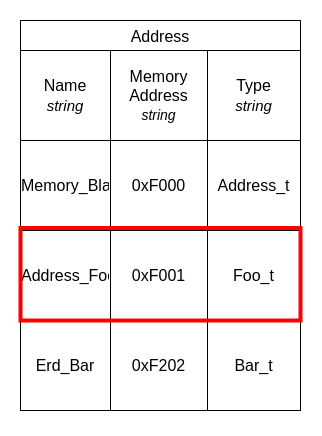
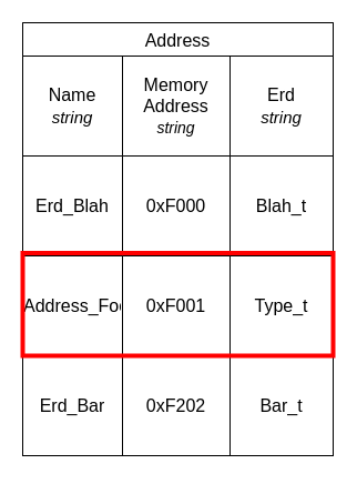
  <mxCell id="0" />
  <mxCell id="1" parent="0" />
  <mxCell id="2" value="" style="rounded=0;whiteSpace=wrap;html=1;" vertex="1" parent="1"><mxGeometry x="20" y="20" width="280" height="390" as="geometry" /></mxCell>
  <mxCell id="3" value="Address" style="shape=table;startSize=30;container=1;collapsible=0;childLayout=tableLayout;fontSize=16;strokeColor=#000000;fontColor=#000000;" vertex="1" parent="1"><mxGeometry x="20" y="20" width="280" height="390" as="geometry" /></mxCell>
  <mxCell id="4" value="" style="shape=tableRow;horizontal=0;startSize=0;swimlaneHead=0;swimlaneBody=0;strokeColor=#000000;top=0;left=0;bottom=0;right=0;collapsible=0;dropTarget=0;fillColor=none;points=[[0,0.5],[1,0.5]];portConstraint=eastwest;fontSize=16;fontColor=#000000;" vertex="1" parent="3"><mxGeometry y="30" width="280" height="90" as="geometry" /></mxCell>
  <mxCell id="5" value="Name&lt;div&gt;&lt;i&gt;&lt;font style=&quot;font-size: 15px;&quot;&gt;string&lt;/font&gt;&lt;/i&gt;&lt;/div&gt;" style="shape=partialRectangle;html=1;whiteSpace=wrap;connectable=0;strokeColor=#000000;overflow=hidden;fillColor=none;top=0;left=0;bottom=0;right=0;pointerEvents=1;fontSize=16;fontColor=#000000;" vertex="1" parent="4"><mxGeometry width="90" height="90" as="geometry"><mxRectangle width="90" height="90" as="alternateBounds" /></mxGeometry></mxCell>
  <mxCell id="6" value="&lt;font style=&quot;&quot;&gt;Memory Address&lt;/font&gt;&lt;div&gt;&lt;span style=&quot;font-size: 14px;&quot;&gt;&lt;i&gt;string&lt;/i&gt;&lt;/span&gt;&lt;/div&gt;" style="shape=partialRectangle;html=1;whiteSpace=wrap;connectable=0;strokeColor=#000000;overflow=hidden;fillColor=none;top=0;left=0;bottom=0;right=0;pointerEvents=1;fontSize=16;fontColor=#000000;" vertex="1" parent="4"><mxGeometry x="90" width="97" height="90" as="geometry"><mxRectangle width="97" height="90" as="alternateBounds" /></mxGeometry></mxCell>
- <mxCell id="7" value="Type&lt;div&gt;&lt;i&gt;&lt;font style=&quot;font-size: 15px;&quot;&gt;string&lt;/font&gt;&lt;/i&gt;&lt;/div&gt;" style="shape=partialRectangle;html=1;whiteSpace=wrap;connectable=0;strokeColor=#000000;overflow=hidden;fillColor=none;top=0;left=0;bottom=0;right=0;pointerEvents=1;fontSize=16;fontColor=#000000;" vertex="1" parent="4"><mxGeometry x="187" width="93" height="90" as="geometry"><mxRectangle width="93" height="90" as="alternateBounds" /></mxGeometry></mxCell>
+ <mxCell id="7" value="Erd&lt;div&gt;&lt;i&gt;&lt;font style=&quot;font-size: 15px;&quot;&gt;string&lt;/font&gt;&lt;/i&gt;&lt;/div&gt;" style="shape=partialRectangle;html=1;whiteSpace=wrap;connectable=0;strokeColor=#000000;overflow=hidden;fillColor=none;top=0;left=0;bottom=0;right=0;pointerEvents=1;fontSize=16;fontColor=#000000;" vertex="1" parent="4"><mxGeometry x="187" width="93" height="90" as="geometry"><mxRectangle width="93" height="90" as="alternateBounds" /></mxGeometry></mxCell>
  <mxCell id="8" style="shape=tableRow;horizontal=0;startSize=0;swimlaneHead=0;swimlaneBody=0;strokeColor=#000000;top=0;left=0;bottom=0;right=0;collapsible=0;dropTarget=0;fillColor=none;points=[[0,0.5],[1,0.5]];portConstraint=eastwest;fontSize=16;fontColor=#000000;" vertex="1" parent="3"><mxGeometry y="120" width="280" height="90" as="geometry" /></mxCell>
- <mxCell id="9" value="Memory_Blah" style="shape=partialRectangle;html=1;whiteSpace=wrap;connectable=0;strokeColor=#000000;overflow=hidden;fillColor=none;top=0;left=0;bottom=0;right=0;pointerEvents=1;fontSize=16;fontColor=#000000;" vertex="1" parent="8"><mxGeometry width="90" height="90" as="geometry"><mxRectangle width="90" height="90" as="alternateBounds" /></mxGeometry></mxCell>
+ <mxCell id="9" value="Erd_Blah" style="shape=partialRectangle;html=1;whiteSpace=wrap;connectable=0;strokeColor=#000000;overflow=hidden;fillColor=none;top=0;left=0;bottom=0;right=0;pointerEvents=1;fontSize=16;fontColor=#000000;" vertex="1" parent="8"><mxGeometry width="90" height="90" as="geometry"><mxRectangle width="90" height="90" as="alternateBounds" /></mxGeometry></mxCell>
  <mxCell id="10" value="0xF000" style="shape=partialRectangle;html=1;whiteSpace=wrap;connectable=0;strokeColor=#000000;overflow=hidden;fillColor=none;top=0;left=0;bottom=0;right=0;pointerEvents=1;fontSize=16;fontColor=#000000;" vertex="1" parent="8"><mxGeometry x="90" width="97" height="90" as="geometry"><mxRectangle width="97" height="90" as="alternateBounds" /></mxGeometry></mxCell>
- <mxCell id="11" value="Address_t" style="shape=partialRectangle;html=1;whiteSpace=wrap;connectable=0;strokeColor=#000000;overflow=hidden;fillColor=none;top=0;left=0;bottom=0;right=0;pointerEvents=1;fontSize=16;fontColor=#000000;" vertex="1" parent="8"><mxGeometry x="187" width="93" height="90" as="geometry"><mxRectangle width="93" height="90" as="alternateBounds" /></mxGeometry></mxCell>
+ <mxCell id="11" value="Blah_t" style="shape=partialRectangle;html=1;whiteSpace=wrap;connectable=0;strokeColor=#000000;overflow=hidden;fillColor=none;top=0;left=0;bottom=0;right=0;pointerEvents=1;fontSize=16;fontColor=#000000;" vertex="1" parent="8"><mxGeometry x="187" width="93" height="90" as="geometry"><mxRectangle width="93" height="90" as="alternateBounds" /></mxGeometry></mxCell>
  <mxCell id="12" style="shape=tableRow;horizontal=0;startSize=0;swimlaneHead=0;swimlaneBody=0;strokeColor=#000000;top=0;left=0;bottom=0;right=0;collapsible=0;dropTarget=0;fillColor=none;points=[[0,0.5],[1,0.5]];portConstraint=eastwest;fontSize=16;fontColor=#000000;" vertex="1" parent="3"><mxGeometry y="210" width="280" height="90" as="geometry" /></mxCell>
  <mxCell id="13" value="Address_Foo" style="shape=partialRectangle;html=1;whiteSpace=wrap;connectable=0;strokeColor=#000000;overflow=hidden;fillColor=none;top=0;left=0;bottom=0;right=0;pointerEvents=1;fontSize=16;fontColor=#000000;" vertex="1" parent="12"><mxGeometry width="90" height="90" as="geometry"><mxRectangle width="90" height="90" as="alternateBounds" /></mxGeometry></mxCell>
  <mxCell id="14" value="0xF001" style="shape=partialRectangle;html=1;whiteSpace=wrap;connectable=0;strokeColor=#000000;overflow=hidden;fillColor=none;top=0;left=0;bottom=0;right=0;pointerEvents=1;fontSize=16;fontColor=#000000;" vertex="1" parent="12"><mxGeometry x="90" width="97" height="90" as="geometry"><mxRectangle width="97" height="90" as="alternateBounds" /></mxGeometry></mxCell>
- <mxCell id="15" value="Foo_t" style="shape=partialRectangle;html=1;whiteSpace=wrap;connectable=0;strokeColor=#000000;overflow=hidden;fillColor=none;top=0;left=0;bottom=0;right=0;pointerEvents=1;fontSize=16;fontColor=#000000;" vertex="1" parent="12"><mxGeometry x="187" width="93" height="90" as="geometry"><mxRectangle width="93" height="90" as="alternateBounds" /></mxGeometry></mxCell>
+ <mxCell id="15" value="Type_t" style="shape=partialRectangle;html=1;whiteSpace=wrap;connectable=0;strokeColor=#000000;overflow=hidden;fillColor=none;top=0;left=0;bottom=0;right=0;pointerEvents=1;fontSize=16;fontColor=#000000;" vertex="1" parent="12"><mxGeometry x="187" width="93" height="90" as="geometry"><mxRectangle width="93" height="90" as="alternateBounds" /></mxGeometry></mxCell>
  <mxCell id="16" style="shape=tableRow;horizontal=0;startSize=0;swimlaneHead=0;swimlaneBody=0;strokeColor=#000000;top=0;left=0;bottom=0;right=0;collapsible=0;dropTarget=0;fillColor=none;points=[[0,0.5],[1,0.5]];portConstraint=eastwest;fontSize=16;fontColor=#000000;" vertex="1" parent="3"><mxGeometry y="300" width="280" height="90" as="geometry" /></mxCell>
  <mxCell id="17" value="Erd_Bar" style="shape=partialRectangle;html=1;whiteSpace=wrap;connectable=0;strokeColor=#000000;overflow=hidden;fillColor=none;top=0;left=0;bottom=0;right=0;pointerEvents=1;fontSize=16;fontColor=#000000;" vertex="1" parent="16"><mxGeometry width="90" height="90" as="geometry"><mxRectangle width="90" height="90" as="alternateBounds" /></mxGeometry></mxCell>
  <mxCell id="18" value="0xF202" style="shape=partialRectangle;html=1;whiteSpace=wrap;connectable=0;strokeColor=#000000;overflow=hidden;fillColor=none;top=0;left=0;bottom=0;right=0;pointerEvents=1;fontSize=16;fontColor=#000000;" vertex="1" parent="16"><mxGeometry x="90" width="97" height="90" as="geometry"><mxRectangle width="97" height="90" as="alternateBounds" /></mxGeometry></mxCell>
  <mxCell id="19" value="Bar_t" style="shape=partialRectangle;html=1;whiteSpace=wrap;connectable=0;strokeColor=#000000;overflow=hidden;fillColor=none;top=0;left=0;bottom=0;right=0;pointerEvents=1;fontSize=16;fontColor=#000000;" vertex="1" parent="16"><mxGeometry x="187" width="93" height="90" as="geometry"><mxRectangle width="93" height="90" as="alternateBounds" /></mxGeometry></mxCell>
  <mxCell id="20" value="" style="rounded=0;whiteSpace=wrap;html=1;rotation=-90;fillColor=none;strokeColor=#FF0000;strokeWidth=4;" vertex="1" parent="1"><mxGeometry x="113.75" y="133.75" width="92.5" height="280" as="geometry" /></mxCell>
